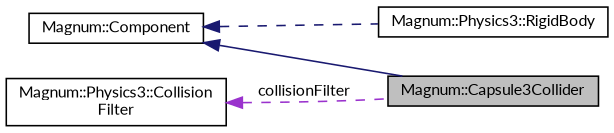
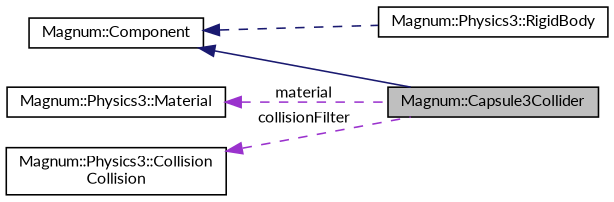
  digraph {
    fontname=Lato
    rankdir=LR
    node [color=black fillcolor=white fontname=Lato fontsize=10 shape=record style=filled]
    edge [color=midnightblue dir=back fontname=Lato fontsize=10 labelfontname=Helvetica labelfontsize=10 style=dashed]
    n1 [fillcolor=grey75 fontcolor=black height=0.2 label="Magnum::Capsule3Collider" width=0.4]
    n2 [height=0.2 label="Magnum::Physics3::RigidBody" width=0.4]
    n3 [height=0.2 label="Magnum::Component" width=0.4]
-   n5 [height=0.2 label="Magnum::Physics3::Collision\lFilter" width=0.4]
+   n4 [height=0.2 label="Magnum::Physics3::Material" width=0.4]
+   n5 [height=0.2 label="Magnum::Physics3::Collision\lCollision" width=0.4]
    n3 -> n1 [style=solid]
    n3 -> n2
+   n4 -> n1 [color=darkorchid3 label=" material"]
    n5 -> n1 [color=darkorchid3 label=" collisionFilter"]
  }
